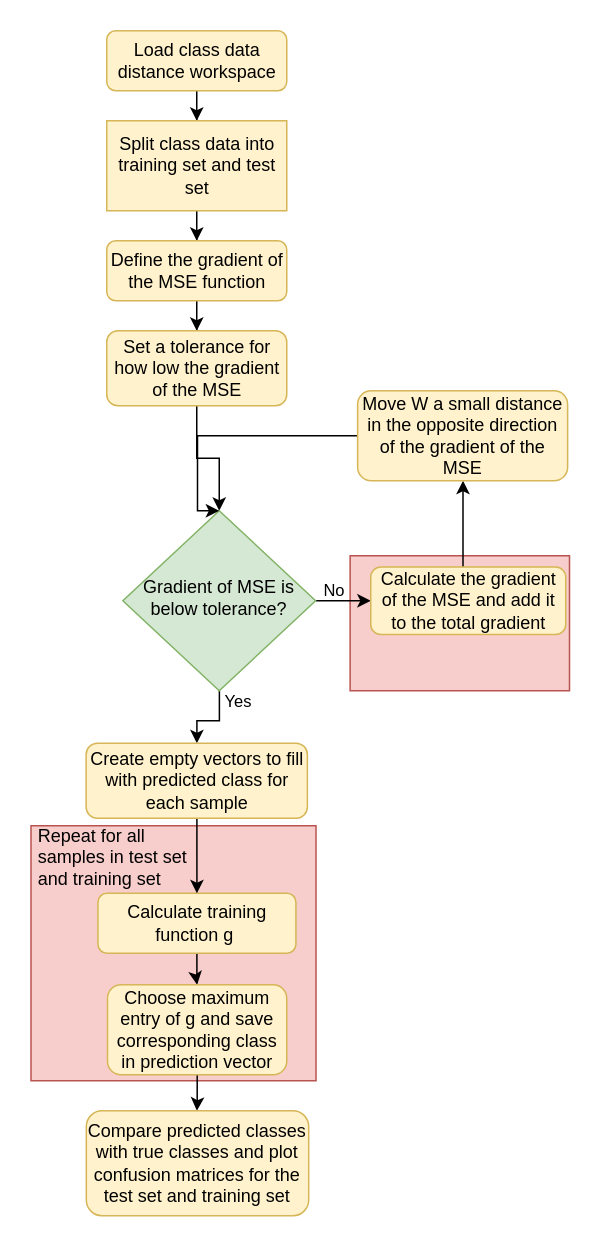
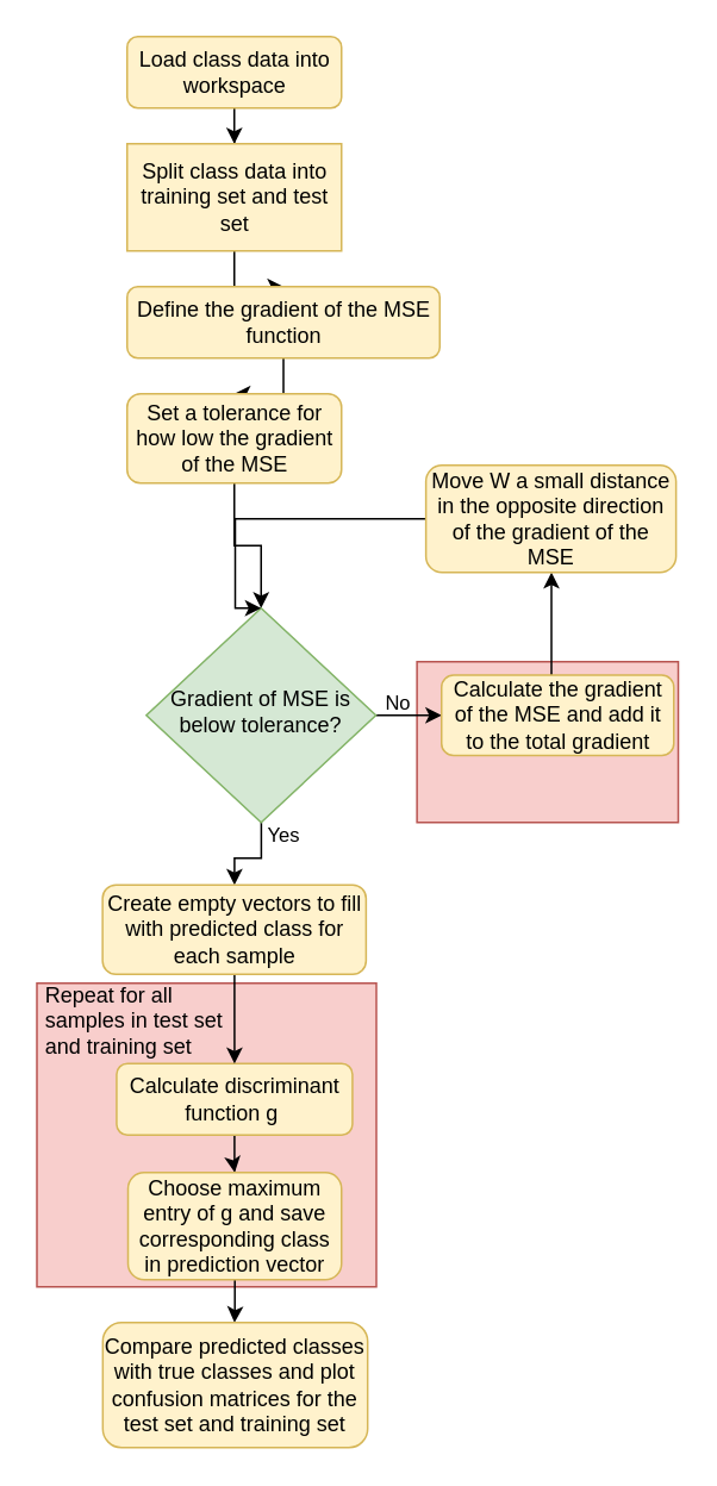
  <mxCell id="0" />
  <mxCell id="1" parent="0" />
  <mxCell id="2" value="" style="rounded=0;whiteSpace=wrap;html=1;fillColor=#f8cecc;strokeColor=#b85450;" parent="1" vertex="1"><mxGeometry x="20" y="550" width="190" height="170" as="geometry" /></mxCell>
  <mxCell id="3" value="" style="rounded=0;whiteSpace=wrap;html=1;fillColor=#f8cecc;strokeColor=#b85450;" parent="1" vertex="1"><mxGeometry x="232.75" y="370" width="146.25" height="90" as="geometry" /></mxCell>
  <mxCell id="4" value="" style="edgeStyle=orthogonalEdgeStyle;rounded=0;orthogonalLoop=1;jettySize=auto;html=1;" parent="1" source="5" target="7" edge="1"><mxGeometry relative="1" as="geometry" /></mxCell>
- <mxCell id="5" value="Load class data distance workspace" style="rounded=1;whiteSpace=wrap;html=1;fontSize=12;glass=0;strokeWidth=1;shadow=0;fillColor=#fff2cc;strokeColor=#d6b656;" parent="1" vertex="1"><mxGeometry x="70.5" y="20" width="120" height="40" as="geometry" /></mxCell>
+ <mxCell id="5" value="Load class data into workspace" style="rounded=1;whiteSpace=wrap;html=1;fontSize=12;glass=0;strokeWidth=1;shadow=0;fillColor=#fff2cc;strokeColor=#d6b656;" parent="1" vertex="1"><mxGeometry x="70.5" y="20" width="120" height="40" as="geometry" /></mxCell>
  <mxCell id="6" style="edgeStyle=orthogonalEdgeStyle;rounded=0;orthogonalLoop=1;jettySize=auto;html=1;entryX=0.5;entryY=0;entryDx=0;entryDy=0;" parent="1" source="7" target="11" edge="1"><mxGeometry relative="1" as="geometry" /></mxCell>
  <mxCell id="7" value="Split class data into training set and test set" style="whiteSpace=wrap;html=1;fontSize=12;glass=0;strokeWidth=1;shadow=0;fillColor=#fff2cc;strokeColor=#d6b656;rounded=0;" parent="1" vertex="1"><mxGeometry x="70.5" y="80" width="120" height="60" as="geometry" /></mxCell>
  <mxCell id="8" style="edgeStyle=orthogonalEdgeStyle;rounded=0;orthogonalLoop=1;jettySize=auto;html=1;entryX=0.5;entryY=0;entryDx=0;entryDy=0;" parent="1" source="9" target="24" edge="1"><mxGeometry relative="1" as="geometry" /></mxCell>
- <mxCell id="9" value="Calculate training function g&amp;nbsp;" style="rounded=1;whiteSpace=wrap;html=1;fontSize=12;glass=0;strokeWidth=1;shadow=0;fillColor=#fff2cc;strokeColor=#d6b656;" parent="1" vertex="1"><mxGeometry x="64.63" y="595" width="131.99" height="40" as="geometry" /></mxCell>
+ <mxCell id="9" value="Calculate discriminant function g&amp;nbsp;" style="rounded=1;whiteSpace=wrap;html=1;fontSize=12;glass=0;strokeWidth=1;shadow=0;fillColor=#fff2cc;strokeColor=#d6b656;" parent="1" vertex="1"><mxGeometry x="64.63" y="595" width="131.99" height="40" as="geometry" /></mxCell>
  <mxCell id="10" value="" style="edgeStyle=orthogonalEdgeStyle;rounded=0;orthogonalLoop=1;jettySize=auto;html=1;" parent="1" source="11" target="13" edge="1"><mxGeometry relative="1" as="geometry" /></mxCell>
- <mxCell id="11" value="Define the gradient of the MSE function" style="rounded=1;whiteSpace=wrap;html=1;fontSize=12;glass=0;strokeWidth=1;shadow=0;fillColor=#fff2cc;strokeColor=#d6b656;" parent="1" vertex="1"><mxGeometry x="70.5" y="160" width="120" height="40" as="geometry" /></mxCell>
+ <mxCell id="11" value="Define the gradient of the MSE function" style="rounded=1;whiteSpace=wrap;html=1;fontSize=12;glass=0;strokeWidth=1;shadow=0;fillColor=#fff2cc;strokeColor=#d6b656;" parent="1" vertex="1"><mxGeometry x="70.5" y="160" width="175" height="40" as="geometry" /></mxCell>
  <mxCell id="12" style="edgeStyle=orthogonalEdgeStyle;rounded=0;orthogonalLoop=1;jettySize=auto;html=1;entryX=0.5;entryY=0;entryDx=0;entryDy=0;" edge="1" parent="1" source="13" target="18"><mxGeometry relative="1" as="geometry" /></mxCell>
  <mxCell id="13" value="Set a tolerance for how low the gradient of the MSE" style="rounded=1;whiteSpace=wrap;html=1;fontSize=12;glass=0;strokeWidth=1;shadow=0;fillColor=#fff2cc;strokeColor=#d6b656;" parent="1" vertex="1"><mxGeometry x="70.5" y="220" width="120" height="50" as="geometry" /></mxCell>
  <mxCell id="14" style="edgeStyle=orthogonalEdgeStyle;rounded=0;orthogonalLoop=1;jettySize=auto;html=1;entryX=0;entryY=0.5;entryDx=0;entryDy=0;" parent="1" source="18" target="20" edge="1"><mxGeometry relative="1" as="geometry" /></mxCell>
  <mxCell id="15" value="No" style="edgeLabel;html=1;align=center;verticalAlign=middle;resizable=0;points=[];labelBackgroundColor=none;" parent="14" vertex="1" connectable="0"><mxGeometry x="-0.796" y="1" relative="1" as="geometry"><mxPoint x="8.22" y="-7" as="offset" /></mxGeometry></mxCell>
  <mxCell id="16" value="" style="edgeStyle=orthogonalEdgeStyle;rounded=0;orthogonalLoop=1;jettySize=auto;html=1;" parent="1" source="18" target="26" edge="1"><mxGeometry relative="1" as="geometry" /></mxCell>
  <mxCell id="17" value="Yes" style="edgeLabel;html=1;align=center;verticalAlign=middle;resizable=0;points=[];labelBackgroundColor=none;" parent="16" vertex="1" connectable="0"><mxGeometry x="-0.761" y="1" relative="1" as="geometry"><mxPoint x="10.5" y="0.95" as="offset" /></mxGeometry></mxCell>
  <mxCell id="18" value="Gradient of MSE is below tolerance?" style="rhombus;whiteSpace=wrap;html=1;shadow=0;fontFamily=Helvetica;fontSize=12;align=center;strokeWidth=1;spacing=6;spacingTop=-4;fillColor=#d5e8d4;strokeColor=#82b366;" parent="1" vertex="1"><mxGeometry x="81.25" y="340" width="128.5" height="120" as="geometry" /></mxCell>
  <mxCell id="19" value="" style="edgeStyle=orthogonalEdgeStyle;rounded=0;orthogonalLoop=1;jettySize=auto;html=1;" parent="1" source="20" target="22" edge="1"><mxGeometry relative="1" as="geometry"><Array as="points"><mxPoint x="308" y="340" /><mxPoint x="308" y="340" /></Array></mxGeometry></mxCell>
  <mxCell id="20" value="Calculate the gradient of the MSE and add it to the total gradient" style="rounded=1;whiteSpace=wrap;html=1;fontSize=12;glass=0;strokeWidth=1;shadow=0;fillColor=#fff2cc;strokeColor=#d6b656;" parent="1" vertex="1"><mxGeometry x="246.5" y="377.5" width="130" height="45" as="geometry" /></mxCell>
  <mxCell id="21" style="edgeStyle=orthogonalEdgeStyle;rounded=0;orthogonalLoop=1;jettySize=auto;html=1;exitX=0;exitY=0.5;exitDx=0;exitDy=0;entryX=0.5;entryY=0;entryDx=0;entryDy=0;" edge="1" parent="1" source="22" target="18"><mxGeometry relative="1" as="geometry"><Array as="points"><mxPoint x="131" y="290" /></Array></mxGeometry></mxCell>
  <mxCell id="22" value="Move W a small distance in the opposite direction of the gradient of the MSE" style="rounded=1;whiteSpace=wrap;html=1;fontSize=12;glass=0;strokeWidth=1;shadow=0;fillColor=#fff2cc;strokeColor=#d6b656;" parent="1" vertex="1"><mxGeometry x="237.75" y="260" width="140" height="60" as="geometry" /></mxCell>
  <mxCell id="23" style="edgeStyle=orthogonalEdgeStyle;rounded=0;orthogonalLoop=1;jettySize=auto;html=1;entryX=0.5;entryY=0;entryDx=0;entryDy=0;" parent="1" source="24" target="27" edge="1"><mxGeometry relative="1" as="geometry" /></mxCell>
  <mxCell id="24" value="Choose maximum entry of g and save corresponding class in prediction vector" style="rounded=1;whiteSpace=wrap;html=1;fontSize=12;glass=0;strokeWidth=1;shadow=0;fillColor=#fff2cc;strokeColor=#d6b656;" parent="1" vertex="1"><mxGeometry x="71" y="656" width="119.5" height="60" as="geometry" /></mxCell>
  <mxCell id="25" style="edgeStyle=orthogonalEdgeStyle;rounded=0;orthogonalLoop=1;jettySize=auto;html=1;entryX=0.5;entryY=0;entryDx=0;entryDy=0;" parent="1" source="26" target="9" edge="1"><mxGeometry relative="1" as="geometry" /></mxCell>
  <mxCell id="26" value="Create empty vectors to fill with predicted class for each sample" style="rounded=1;whiteSpace=wrap;html=1;fontSize=12;glass=0;strokeWidth=1;shadow=0;fillColor=#fff2cc;strokeColor=#d6b656;" parent="1" vertex="1"><mxGeometry x="56.75" y="495" width="147.5" height="50" as="geometry" /></mxCell>
  <mxCell id="27" value="Compare predicted classes with true classes and plot confusion matrix" style="rounded=1;whiteSpace=wrap;html=1;fontSize=12;glass=0;strokeWidth=1;shadow=0;" parent="1" vertex="1"><mxGeometry x="61.25" y="740" width="138.75" height="60" as="geometry" /></mxCell>
  <mxCell id="28" value="Repeat for all samples in test set and training set" style="text;html=1;strokeColor=none;fillColor=none;align=left;verticalAlign=middle;whiteSpace=wrap;rounded=0;labelBackgroundColor=none;" parent="1" vertex="1"><mxGeometry x="23" y="561" width="120" height="20" as="geometry" /></mxCell>
  <mxCell id="29" value="Compare predicted classes with true classes and plot confusion matrices for the test set and training set" style="rounded=1;whiteSpace=wrap;html=1;fontSize=12;glass=0;strokeWidth=1;shadow=0;fillColor=#fff2cc;strokeColor=#d6b656;" parent="1" vertex="1"><mxGeometry x="56.88" y="740" width="148.25" height="70" as="geometry" /></mxCell>
